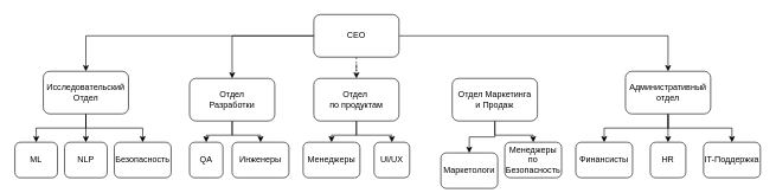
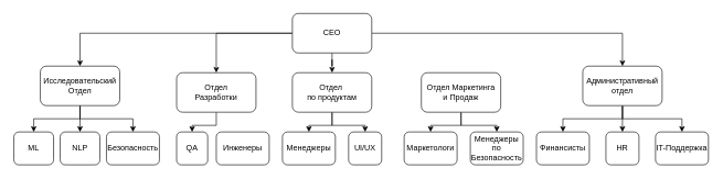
  <mxCell id="0" />
  <mxCell id="1" parent="0" />
  <mxCell id="2" style="edgeStyle=orthogonalEdgeStyle;rounded=0;orthogonalLoop=1;jettySize=auto;html=1;entryX=0.5;entryY=0;entryDx=0;entryDy=0;" edge="1" parent="1" source="6" target="9"><mxGeometry relative="1" as="geometry" /></mxCell>
  <mxCell id="3" style="edgeStyle=orthogonalEdgeStyle;rounded=0;orthogonalLoop=1;jettySize=auto;html=1;entryX=0.5;entryY=0;entryDx=0;entryDy=0;" edge="1" parent="1" source="6" target="16"><mxGeometry relative="1" as="geometry" /></mxCell>
- <mxCell id="4" style="edgeStyle=orthogonalEdgeStyle;rounded=0;orthogonalLoop=1;jettySize=auto;html=1;entryX=0.5;entryY=0;entryDx=0;entryDy=0;dashed=1;" edge="1" parent="1" source="6" target="12"><mxGeometry relative="1" as="geometry" /></mxCell>
+ <mxCell id="4" style="edgeStyle=orthogonalEdgeStyle;rounded=0;orthogonalLoop=1;jettySize=auto;html=1;entryX=0.5;entryY=0;entryDx=0;entryDy=0;" edge="1" parent="1" source="6" target="12"><mxGeometry relative="1" as="geometry" /></mxCell>
  <mxCell id="5" style="edgeStyle=orthogonalEdgeStyle;rounded=0;orthogonalLoop=1;jettySize=auto;html=1;entryX=0.5;entryY=0;entryDx=0;entryDy=0;" edge="1" parent="1" source="6" target="30"><mxGeometry relative="1" as="geometry" /></mxCell>
  <mxCell id="6" value="CEO" style="rounded=1;whiteSpace=wrap;html=1;" vertex="1" parent="1"><mxGeometry x="441" y="20" width="120" height="60" as="geometry" /></mxCell>
  <mxCell id="7" style="edgeStyle=orthogonalEdgeStyle;rounded=0;orthogonalLoop=1;jettySize=auto;html=1;entryX=0.5;entryY=0;entryDx=0;entryDy=0;" edge="1" parent="1" source="9" target="20"><mxGeometry relative="1" as="geometry" /></mxCell>
- <mxCell id="8" style="edgeStyle=orthogonalEdgeStyle;rounded=0;orthogonalLoop=1;jettySize=auto;html=1;entryX=0.5;entryY=0;entryDx=0;entryDy=0;" edge="1" parent="1" source="9" target="21"><mxGeometry relative="1" as="geometry" /></mxCell>
  <mxCell id="9" value="Отдел&lt;div&gt;Разработки&lt;/div&gt;" style="rounded=1;whiteSpace=wrap;html=1;" vertex="1" parent="1"><mxGeometry x="266" y="110" width="120" height="60" as="geometry" /></mxCell>
  <mxCell id="10" style="edgeStyle=orthogonalEdgeStyle;rounded=0;orthogonalLoop=1;jettySize=auto;html=1;entryX=0.5;entryY=0;entryDx=0;entryDy=0;" edge="1" parent="1" source="12" target="22"><mxGeometry relative="1" as="geometry" /></mxCell>
  <mxCell id="11" style="edgeStyle=orthogonalEdgeStyle;rounded=0;orthogonalLoop=1;jettySize=auto;html=1;entryX=0.5;entryY=0;entryDx=0;entryDy=0;" edge="1" parent="1" source="12" target="23"><mxGeometry relative="1" as="geometry" /></mxCell>
  <mxCell id="12" value="Отдел&amp;nbsp;&lt;div&gt;по продук&lt;span style=&quot;background-color: initial;&quot;&gt;там&lt;/span&gt;&lt;/div&gt;" style="rounded=1;whiteSpace=wrap;html=1;" vertex="1" parent="1"><mxGeometry x="441" y="110" width="120" height="60" as="geometry" /></mxCell>
  <mxCell id="13" style="edgeStyle=orthogonalEdgeStyle;rounded=0;orthogonalLoop=1;jettySize=auto;html=1;entryX=0.5;entryY=0;entryDx=0;entryDy=0;" edge="1" parent="1" source="16" target="17"><mxGeometry relative="1" as="geometry" /></mxCell>
  <mxCell id="14" style="edgeStyle=orthogonalEdgeStyle;rounded=0;orthogonalLoop=1;jettySize=auto;html=1;entryX=0.5;entryY=0;entryDx=0;entryDy=0;" edge="1" parent="1" source="16" target="18"><mxGeometry relative="1" as="geometry" /></mxCell>
  <mxCell id="15" style="edgeStyle=orthogonalEdgeStyle;rounded=0;orthogonalLoop=1;jettySize=auto;html=1;entryX=0.5;entryY=0;entryDx=0;entryDy=0;" edge="1" parent="1" source="16" target="19"><mxGeometry relative="1" as="geometry" /></mxCell>
  <mxCell id="16" value="Исследовательский&lt;div&gt;Отдел&lt;/div&gt;" style="rounded=1;whiteSpace=wrap;html=1;" vertex="1" parent="1"><mxGeometry x="60" y="100" width="120" height="60" as="geometry" /></mxCell>
  <mxCell id="17" value="ML" style="rounded=1;whiteSpace=wrap;html=1;" vertex="1" parent="1"><mxGeometry y="200" width="60" height="50" as="geometry" x="20" /></mxCell>
  <mxCell id="18" value="NLP" style="rounded=1;whiteSpace=wrap;html=1;" vertex="1" parent="1"><mxGeometry x="90" y="200" width="60" height="50" as="geometry" /></mxCell>
  <mxCell id="19" value="Безопасность" style="rounded=1;whiteSpace=wrap;html=1;" vertex="1" parent="1"><mxGeometry x="160" y="200" width="80" height="50" as="geometry" /></mxCell>
  <mxCell id="20" value="QA" style="rounded=1;whiteSpace=wrap;html=1;" vertex="1" parent="1"><mxGeometry x="266" y="200" width="47" height="50" as="geometry" /></mxCell>
  <mxCell id="21" value="Инженеры" style="rounded=1;whiteSpace=wrap;html=1;" vertex="1" parent="1"><mxGeometry x="326" y="200" width="80" height="50" as="geometry" /></mxCell>
  <mxCell id="22" value="Менеджеры" style="rounded=1;whiteSpace=wrap;html=1;" vertex="1" parent="1"><mxGeometry x="426" y="200" width="80" height="50" as="geometry" /></mxCell>
  <mxCell id="23" value="UI/UX" style="rounded=1;whiteSpace=wrap;html=1;" vertex="1" parent="1"><mxGeometry x="526" y="200" width="50" height="50" as="geometry" /></mxCell>
  <mxCell id="24" style="edgeStyle=orthogonalEdgeStyle;rounded=0;orthogonalLoop=1;jettySize=auto;html=1;entryX=0.5;entryY=0;entryDx=0;entryDy=0;" edge="1" parent="1" source="26" target="34"><mxGeometry relative="1" as="geometry" /></mxCell>
  <mxCell id="25" style="edgeStyle=orthogonalEdgeStyle;rounded=0;orthogonalLoop=1;jettySize=auto;html=1;entryX=0.5;entryY=0;entryDx=0;entryDy=0;" edge="1" parent="1" source="26" target="35"><mxGeometry relative="1" as="geometry" /></mxCell>
  <mxCell id="26" value="Отдел Маркетинга&lt;div&gt;и Продаж&lt;/div&gt;" style="rounded=1;whiteSpace=wrap;html=1;" vertex="1" parent="1"><mxGeometry x="636" y="110" width="120" height="60" as="geometry" /></mxCell>
  <mxCell id="27" style="edgeStyle=orthogonalEdgeStyle;rounded=0;orthogonalLoop=1;jettySize=auto;html=1;entryX=0.5;entryY=0;entryDx=0;entryDy=0;" edge="1" parent="1" source="30" target="32"><mxGeometry relative="1" as="geometry" /></mxCell>
  <mxCell id="28" style="edgeStyle=orthogonalEdgeStyle;rounded=0;orthogonalLoop=1;jettySize=auto;html=1;entryX=0.5;entryY=0;entryDx=0;entryDy=0;" edge="1" parent="1" source="30" target="31"><mxGeometry relative="1" as="geometry" /></mxCell>
  <mxCell id="29" style="edgeStyle=orthogonalEdgeStyle;rounded=0;orthogonalLoop=1;jettySize=auto;html=1;entryX=0.5;entryY=0;entryDx=0;entryDy=0;" edge="1" parent="1" source="30" target="33"><mxGeometry relative="1" as="geometry" /></mxCell>
  <mxCell id="30" value="Административный&lt;div&gt;отдел&lt;/div&gt;" style="rounded=1;whiteSpace=wrap;html=1;" vertex="1" parent="1"><mxGeometry x="880" y="100" width="120" height="60" as="geometry" /></mxCell>
  <mxCell id="31" value="Финансисты" style="rounded=1;whiteSpace=wrap;html=1;" vertex="1" parent="1"><mxGeometry x="810" y="200" width="80" height="50" as="geometry" /></mxCell>
  <mxCell id="32" value="HR" style="rounded=1;whiteSpace=wrap;html=1;" vertex="1" parent="1"><mxGeometry x="915" y="200" width="50" height="50" as="geometry" /></mxCell>
  <mxCell id="33" value="IT-Поддержка" style="rounded=1;whiteSpace=wrap;html=1;" vertex="1" parent="1"><mxGeometry x="990" y="200" width="80" height="50" as="geometry" /></mxCell>
- <mxCell id="34" value="Маркетологи" style="rounded=1;whiteSpace=wrap;html=1;" vertex="1" parent="1"><mxGeometry x="620" y="215" width="80" height="50" as="geometry" /></mxCell>
+ <mxCell id="34" value="Маркетологи" style="rounded=1;whiteSpace=wrap;html=1;" vertex="1" parent="1"><mxGeometry x="610" y="200" width="80" height="50" as="geometry" /></mxCell>
  <mxCell id="35" value="Менеджеры&lt;div&gt;по&lt;/div&gt;&lt;div&gt;Безопасность&lt;/div&gt;" style="rounded=1;whiteSpace=wrap;html=1;" vertex="1" parent="1"><mxGeometry x="710" y="200" width="80" height="50" as="geometry" /></mxCell>
